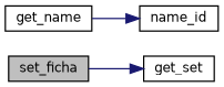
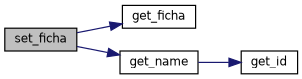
  digraph {
    rankdir=LR
    node [color=black fillcolor=white fontname=Helvetica fontsize=10 shape=record style=filled]
    edge [color=midnightblue fontname=Helvetica fontsize=10 labelfontname=Helvetica labelfontsize=10 style=solid]
    n1 [fillcolor=grey75 fontcolor=black height=0.2 label=set_ficha width=0.4]
-   n2 [height=0.2 label=get_set width=0.4]
+   n2 [height=0.2 label=get_ficha width=0.4]
    n3 [height=0.2 label=get_name width=0.4]
-   n4 [height=0.2 label=name_id width=0.4]
+   n4 [height=0.2 label=get_id width=0.4]
    n1 -> n2
+   n1 -> n3
    n3 -> n4
  }
